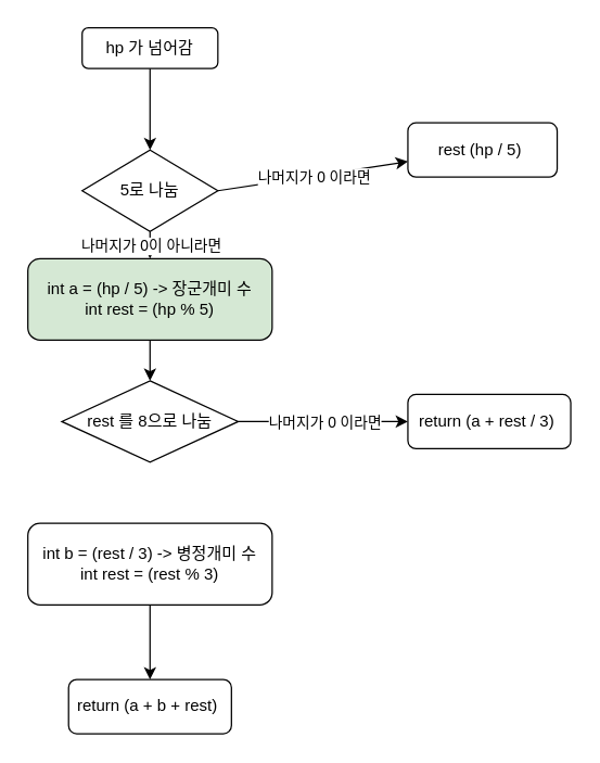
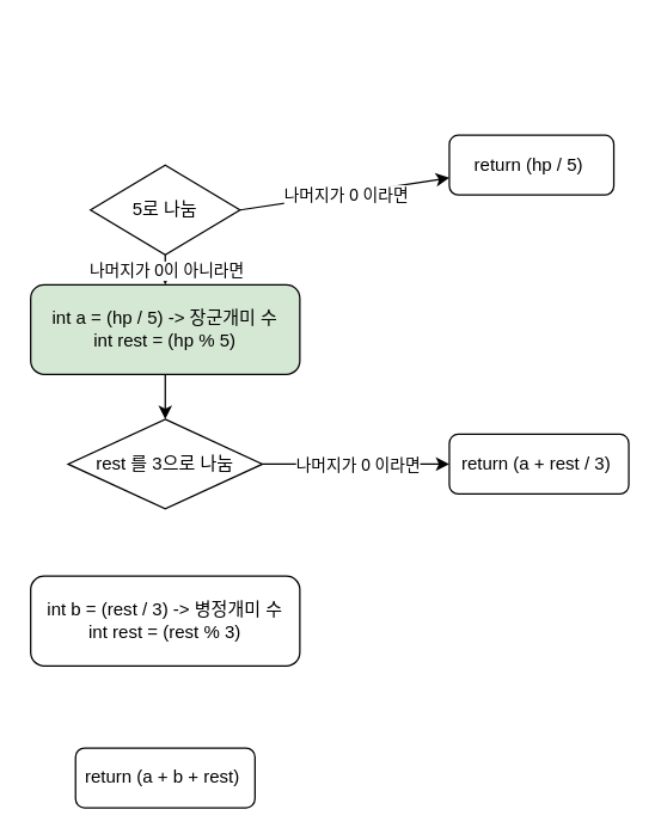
  <mxCell id="0" />
  <mxCell id="1" parent="0" />
- <mxCell id="2" value="hp 가 넘어감" style="rounded=1;whiteSpace=wrap;html=1;" vertex="1" parent="1"><mxGeometry x="60" y="20" width="100" height="30" as="geometry" /></mxCell>
  <mxCell id="3" value="5로 나눔" style="rhombus;whiteSpace=wrap;html=1;" vertex="1" parent="1"><mxGeometry x="60" y="110" width="100" height="60" as="geometry" /></mxCell>
- <mxCell id="4" value="" style="endArrow=classic;html=1;rounded=0;exitX=0.5;exitY=1;exitDx=0;exitDy=0;entryX=0.5;entryY=0;entryDx=0;entryDy=0;" edge="1" parent="1" source="2" target="3"><mxGeometry width="50" height="50" relative="1" as="geometry"><mxPoint x="180" y="340" as="sourcePoint" /><mxPoint x="230" y="290" as="targetPoint" /></mxGeometry></mxCell>
  <mxCell id="5" value="" style="endArrow=classic;html=1;rounded=0;exitX=1;exitY=0.5;exitDx=0;exitDy=0;" edge="1" parent="1" source="3" target="7"><mxGeometry relative="1" as="geometry"><mxPoint x="160" y="310" as="sourcePoint" /><mxPoint x="270" y="110" as="targetPoint" /></mxGeometry></mxCell>
  <mxCell id="6" value="나머지가 0 이라면" style="edgeLabel;resizable=0;html=1;align=center;verticalAlign=middle;" connectable="0" vertex="1" parent="5"><mxGeometry relative="1" as="geometry" /></mxCell>
- <mxCell id="7" value="rest (hp / 5)&amp;nbsp;" style="rounded=1;whiteSpace=wrap;html=1;" vertex="1" parent="1"><mxGeometry x="300" y="90" width="110" height="40" as="geometry" /></mxCell>
+ <mxCell id="7" value="return (hp / 5)&amp;nbsp;" style="rounded=1;whiteSpace=wrap;html=1;" vertex="1" parent="1"><mxGeometry x="300" y="90" width="110" height="40" as="geometry" /></mxCell>
  <mxCell id="8" value="" style="endArrow=classic;html=1;rounded=0;exitX=0.5;exitY=1;exitDx=0;exitDy=0;entryX=0.5;entryY=0;entryDx=0;entryDy=0;" edge="1" parent="1" source="3" target="12"><mxGeometry relative="1" as="geometry"><mxPoint x="160" y="310" as="sourcePoint" /><mxPoint x="110" y="220" as="targetPoint" /></mxGeometry></mxCell>
  <mxCell id="9" value="나머지가 0이 아니라면" style="edgeLabel;resizable=0;html=1;align=center;verticalAlign=middle;" connectable="0" vertex="1" parent="8"><mxGeometry relative="1" as="geometry" /></mxCell>
- <mxCell id="10" value="rest 를 8으로 나눔" style="rhombus;whiteSpace=wrap;html=1;" vertex="1" parent="1"><mxGeometry x="45" y="280" width="130" height="60" as="geometry" /></mxCell>
+ <mxCell id="10" value="rest 를 3으로 나눔" style="rhombus;whiteSpace=wrap;html=1;" vertex="1" parent="1"><mxGeometry x="45" y="280" width="130" height="60" as="geometry" /></mxCell>
  <mxCell id="11" value="" style="edgeStyle=orthogonalEdgeStyle;rounded=0;orthogonalLoop=1;jettySize=auto;html=1;" edge="1" parent="1" source="12" target="10"><mxGeometry relative="1" as="geometry" /></mxCell>
  <mxCell id="12" value="int a = (hp / 5) -&amp;gt; 장군개미 수&lt;br&gt;int rest = (hp % 5)" style="rounded=1;whiteSpace=wrap;html=1;fillColor=#d5e8d4;" vertex="1" parent="1"><mxGeometry x="20" y="190" width="180" height="60" as="geometry" /></mxCell>
  <mxCell id="13" value="" style="endArrow=classic;html=1;rounded=0;exitX=1;exitY=0.5;exitDx=0;exitDy=0;" edge="1" parent="1" source="10" target="16"><mxGeometry relative="1" as="geometry"><mxPoint x="160" y="300" as="sourcePoint" /><mxPoint x="310" y="310" as="targetPoint" /></mxGeometry></mxCell>
  <mxCell id="14" value="나머지가 0 이라면" style="edgeLabel;resizable=0;html=1;align=center;verticalAlign=middle;" connectable="0" vertex="1" parent="13"><mxGeometry relative="1" as="geometry" /></mxCell>
  <mxCell id="15" value="int b = (rest / 3) -&amp;gt; 병정개미 수&lt;br&gt;int rest = (rest % 3)" style="rounded=1;whiteSpace=wrap;html=1;" vertex="1" parent="1"><mxGeometry x="20" y="385" width="180" height="60" as="geometry" /></mxCell>
  <mxCell id="16" value="return (a + rest / 3)&amp;nbsp;" style="rounded=1;whiteSpace=wrap;html=1;" vertex="1" parent="1"><mxGeometry x="300" y="290" width="120" height="40" as="geometry" /></mxCell>
- <mxCell id="17" value="" style="endArrow=classic;html=1;rounded=0;exitX=0.5;exitY=1;exitDx=0;exitDy=0;" edge="1" parent="1" source="15" target="18"><mxGeometry relative="1" as="geometry"><mxPoint x="160" y="300" as="sourcePoint" /><mxPoint x="110" y="480" as="targetPoint" /></mxGeometry></mxCell>
  <mxCell id="18" value="return (a + b + rest)&amp;nbsp;" style="rounded=1;whiteSpace=wrap;html=1;" vertex="1" parent="1"><mxGeometry x="50" y="500" width="120" height="40" as="geometry" /></mxCell>
